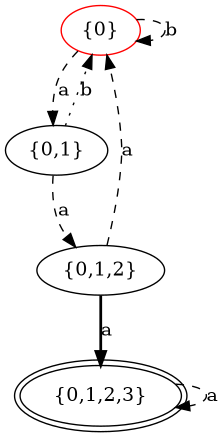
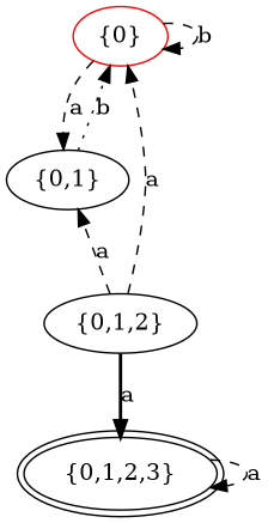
  digraph {
    rankdir=TB
    edge [style=dashed]
    n1 [color=red label="{0}"]
    n2 [label="{0,1}"]
    n3 [label="{0,1,2}"]
    n4 [label="{0,1,2,3}" peripheries=2]
    n1 -> n1 [label=b]
    n1 -> n2 [label=a]
    n2 -> n1 [label=b style=dotted]
-   n2 -> n3 [label=a]
+   n3 -> n2 [label=a]
    n3 -> n1 [label=a]
    n3 -> n4 [label=a style=bold]
    n4 -> n4 [label=a]
  }
